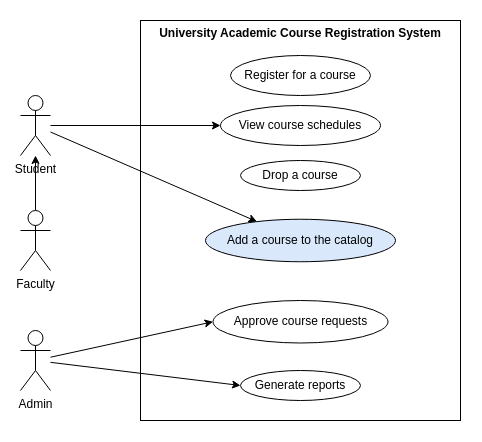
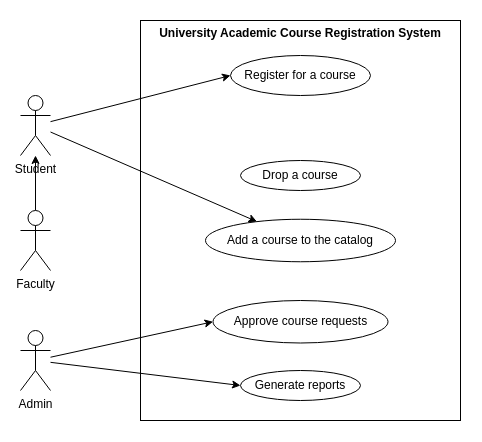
  <mxCell id="0" />
  <mxCell id="1" parent="0" />
  <mxCell id="2" value="&lt;b&gt;University Academic Course Registration System&lt;br&gt;&lt;br&gt;&lt;br&gt;&lt;br&gt;&lt;br&gt;&lt;br&gt;&lt;br&gt;&lt;br&gt;&lt;br&gt;&lt;br&gt;&lt;br&gt;&lt;br&gt;&lt;br&gt;&lt;br&gt;&lt;br&gt;&lt;br&gt;&lt;br&gt;&lt;br&gt;&lt;br&gt;&lt;br&gt;&lt;br&gt;&lt;br&gt;&lt;br&gt;&lt;br&gt;&lt;br&gt;&lt;br&gt;&lt;br&gt;&lt;/b&gt;" style="rounded=0;whiteSpace=wrap;html=1;" vertex="1" parent="1"><mxGeometry x="140" y="20" width="320" height="400" as="geometry" /></mxCell>
- <mxCell id="3" style="edgeStyle=none;html=1;entryX=0;entryY=0.5;entryDx=0;entryDy=0;" edge="1" parent="1" source="6" target="13"><mxGeometry relative="1" as="geometry" /></mxCell>
+ <mxCell id="4" style="edgeStyle=none;html=1;entryX=0;entryY=0.5;entryDx=0;entryDy=0;" edge="1" parent="1" source="6" target="12"><mxGeometry relative="1" as="geometry" /></mxCell>
  <mxCell id="5" style="edgeStyle=none;html=1;" edge="1" parent="1" source="6" target="15"><mxGeometry relative="1" as="geometry" /></mxCell>
  <mxCell id="6" value="Student" style="shape=umlActor;verticalLabelPosition=bottom;verticalAlign=top;html=1;outlineConnect=0;" vertex="1" parent="1"><mxGeometry x="20" y="95" width="30" height="60" as="geometry" /></mxCell>
  <mxCell id="7" style="edgeStyle=none;html=1;" edge="1" parent="1" source="8" target="6"><mxGeometry relative="1" as="geometry" /></mxCell>
  <mxCell id="8" value="Faculty" style="shape=umlActor;verticalLabelPosition=bottom;verticalAlign=top;html=1;outlineConnect=0;" vertex="1" parent="1"><mxGeometry x="20" y="210" width="30" height="60" as="geometry" /></mxCell>
  <mxCell id="9" style="edgeStyle=none;html=1;entryX=0;entryY=0.5;entryDx=0;entryDy=0;" edge="1" parent="1" source="11" target="16"><mxGeometry relative="1" as="geometry" /></mxCell>
  <mxCell id="10" style="edgeStyle=none;html=1;entryX=0;entryY=0.5;entryDx=0;entryDy=0;" edge="1" parent="1" source="11" target="17"><mxGeometry relative="1" as="geometry" /></mxCell>
  <mxCell id="11" value="Admin" style="shape=umlActor;verticalLabelPosition=bottom;verticalAlign=top;html=1;outlineConnect=0;" vertex="1" parent="1"><mxGeometry x="20" y="330" width="30" height="60" as="geometry" /></mxCell>
  <mxCell id="12" value="Register for a course" style="ellipse;whiteSpace=wrap;html=1;" vertex="1" parent="1"><mxGeometry x="230" y="55" width="140" height="40" as="geometry" /></mxCell>
- <mxCell id="13" value="View course schedules" style="ellipse;whiteSpace=wrap;html=1;" vertex="1" parent="1"><mxGeometry x="220" y="105" width="160" height="40" as="geometry" /></mxCell>
  <mxCell id="14" value="Drop a course" style="ellipse;whiteSpace=wrap;html=1;" vertex="1" parent="1"><mxGeometry x="240" y="160" width="120" height="30" as="geometry" /></mxCell>
- <mxCell id="15" value="Add a course to the catalog" style="ellipse;whiteSpace=wrap;html=1;fillColor=#dae8fc;" vertex="1" parent="1"><mxGeometry x="205" y="218.75" width="190" height="42.5" as="geometry" /></mxCell>
+ <mxCell id="15" value="Add a course to the catalog" style="ellipse;whiteSpace=wrap;html=1;" vertex="1" parent="1"><mxGeometry x="205" y="218.75" width="190" height="42.5" as="geometry" /></mxCell>
  <mxCell id="16" value="Approve course requests" style="ellipse;whiteSpace=wrap;html=1;" vertex="1" parent="1"><mxGeometry x="212.5" y="300" width="175" height="42.5" as="geometry" /></mxCell>
  <mxCell id="17" value="Generate reports" style="ellipse;whiteSpace=wrap;html=1;" vertex="1" parent="1"><mxGeometry x="240" y="370" width="120" height="30" as="geometry" /></mxCell>
